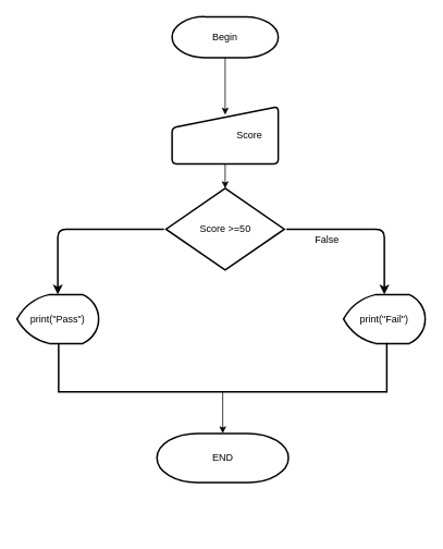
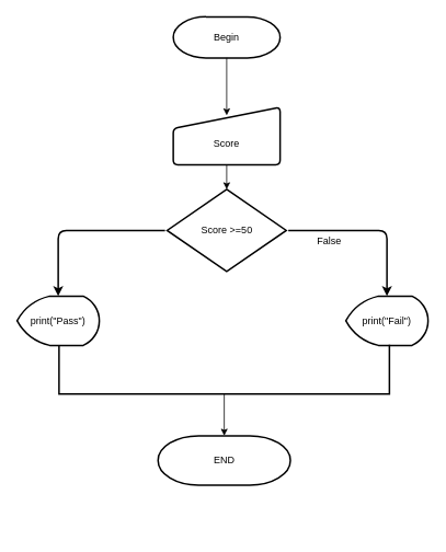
  <mxCell id="0" />
  <mxCell id="1" parent="0" />
  <mxCell id="2" value="Begin" style="strokeWidth=2;html=1;shape=mxgraph.flowchart.terminator;whiteSpace=wrap;" parent="1" vertex="1"><mxGeometry x="210" y="20" width="130" height="50" as="geometry" /></mxCell>
  <mxCell id="3" value="" style="endArrow=classic;html=1;exitX=0.5;exitY=1;exitDx=0;exitDy=0;exitPerimeter=0;" parent="1" source="2" edge="1"><mxGeometry width="50" height="50" relative="1" as="geometry"><mxPoint x="210" y="150" as="sourcePoint" /><mxPoint x="275" y="140" as="targetPoint" /></mxGeometry></mxCell>
  <mxCell id="4" value="" style="verticalLabelPosition=bottom;verticalAlign=top;html=1;strokeWidth=2;shape=manualInput;whiteSpace=wrap;rounded=1;size=26;arcSize=11;rotation=0;" parent="1" vertex="1"><mxGeometry x="210" y="130" width="130" height="70" as="geometry" /></mxCell>
- <mxCell id="5" value="Score" style="text;html=1;strokeColor=none;fillColor=none;align=center;verticalAlign=middle;whiteSpace=wrap;rounded=0;" parent="1" vertex="1"><mxGeometry x="285" y="155" width="40" height="20" as="geometry" /></mxCell>
+ <mxCell id="5" value="Score" style="text;html=1;strokeColor=none;fillColor=none;align=center;verticalAlign=middle;whiteSpace=wrap;rounded=0;" parent="1" vertex="1"><mxGeometry x="255" y="165" width="40" height="20" as="geometry" /></mxCell>
  <mxCell id="6" value="" style="endArrow=classic;html=1;exitX=0.5;exitY=1;exitDx=0;exitDy=0;" parent="1" source="4" target="7" edge="1"><mxGeometry width="50" height="50" relative="1" as="geometry"><mxPoint x="210" y="270" as="sourcePoint" /><mxPoint x="275" y="240" as="targetPoint" /></mxGeometry></mxCell>
  <mxCell id="7" value="Score &amp;gt;=50" style="strokeWidth=2;html=1;shape=mxgraph.flowchart.decision;whiteSpace=wrap;" parent="1" vertex="1"><mxGeometry x="202.5" y="230" width="145" height="100" as="geometry" /></mxCell>
  <mxCell id="8" value="print(&quot;Fail&quot;)" style="strokeWidth=2;html=1;shape=mxgraph.flowchart.display;whiteSpace=wrap;" parent="1" vertex="1"><mxGeometry x="420" y="360" width="100" height="60" as="geometry" /></mxCell>
  <mxCell id="9" value="" style="endArrow=classic;html=1;entryX=0.5;entryY=0;entryDx=0;entryDy=0;entryPerimeter=0;strokeWidth=2;" parent="1" edge="1"><mxGeometry width="50" height="50" relative="1" as="geometry"><mxPoint x="200" y="280" as="sourcePoint" /><mxPoint x="70" y="360" as="targetPoint" /><Array as="points"><mxPoint x="70" y="280" /></Array></mxGeometry></mxCell>
  <mxCell id="10" value="" style="endArrow=classic;html=1;entryX=0.5;entryY=0;entryDx=0;entryDy=0;entryPerimeter=0;fontStyle=0;strokeWidth=2;" parent="1" target="8" edge="1"><mxGeometry width="50" height="50" relative="1" as="geometry"><mxPoint x="350" y="280" as="sourcePoint" /><mxPoint x="425" y="290" as="targetPoint" /><Array as="points"><mxPoint x="470" y="280" /></Array></mxGeometry></mxCell>
  <mxCell id="11" value="" style="strokeWidth=2;html=1;shape=mxgraph.flowchart.annotation_1;align=left;pointerEvents=1;rotation=-90;" parent="1" vertex="1"><mxGeometry x="242" y="248" width="60" height="402" as="geometry" /></mxCell>
  <mxCell id="12" value="END" style="strokeWidth=2;html=1;shape=mxgraph.flowchart.terminator;whiteSpace=wrap;" parent="1" vertex="1"><mxGeometry x="191.5" y="530" width="161" height="60" as="geometry" /></mxCell>
  <mxCell id="13" value="" style="endArrow=classic;html=1;exitX=0;exitY=0.5;exitDx=0;exitDy=0;exitPerimeter=0;" parent="1" source="11" target="12" edge="1"><mxGeometry width="50" height="50" relative="1" as="geometry"><mxPoint x="20" y="660" as="sourcePoint" /><mxPoint x="70" y="610" as="targetPoint" /></mxGeometry></mxCell>
  <mxCell id="14" value="False" style="text;html=1;strokeColor=none;fillColor=none;align=center;verticalAlign=middle;whiteSpace=wrap;rounded=0;" parent="1" vertex="1"><mxGeometry x="380" y="283" width="40" height="20" as="geometry" /></mxCell>
  <mxCell id="15" value="print(&quot;Pass&quot;)" style="strokeWidth=2;html=1;shape=mxgraph.flowchart.display;whiteSpace=wrap;" vertex="1" parent="1"><mxGeometry x="20" y="360" width="100" height="60" as="geometry" /></mxCell>
